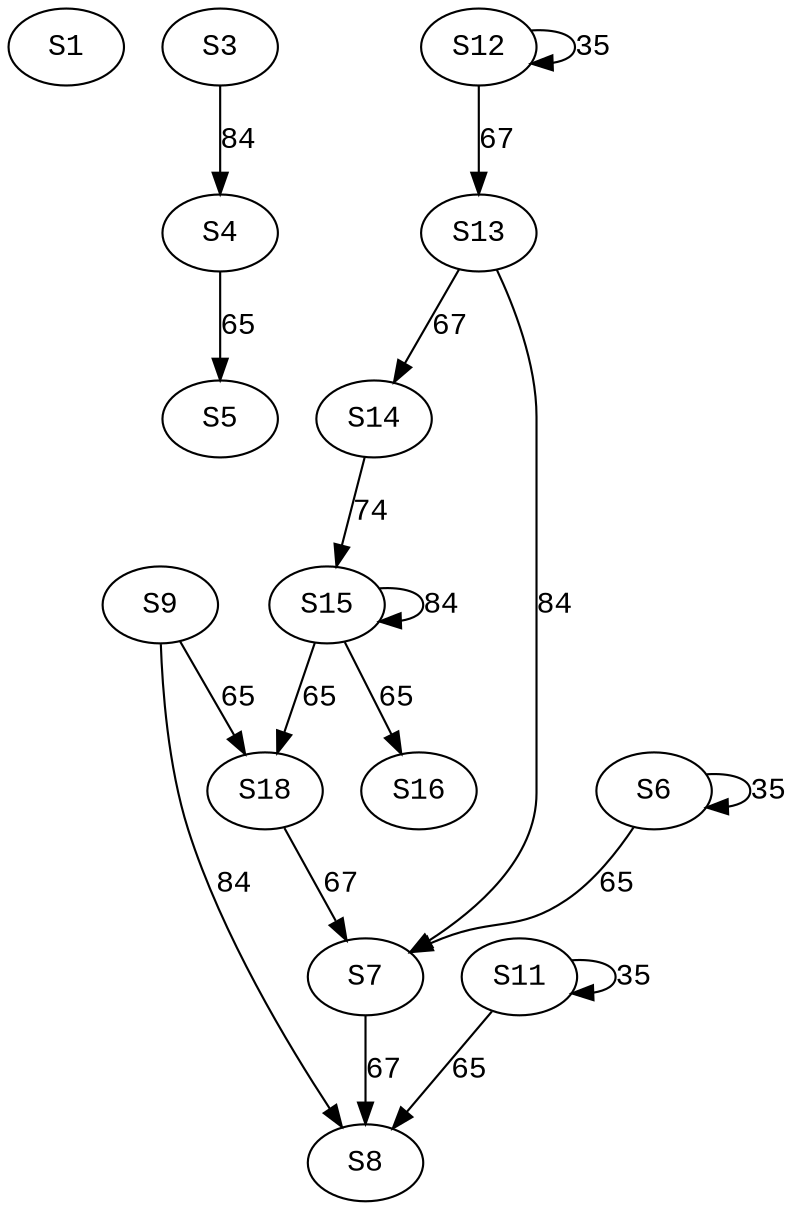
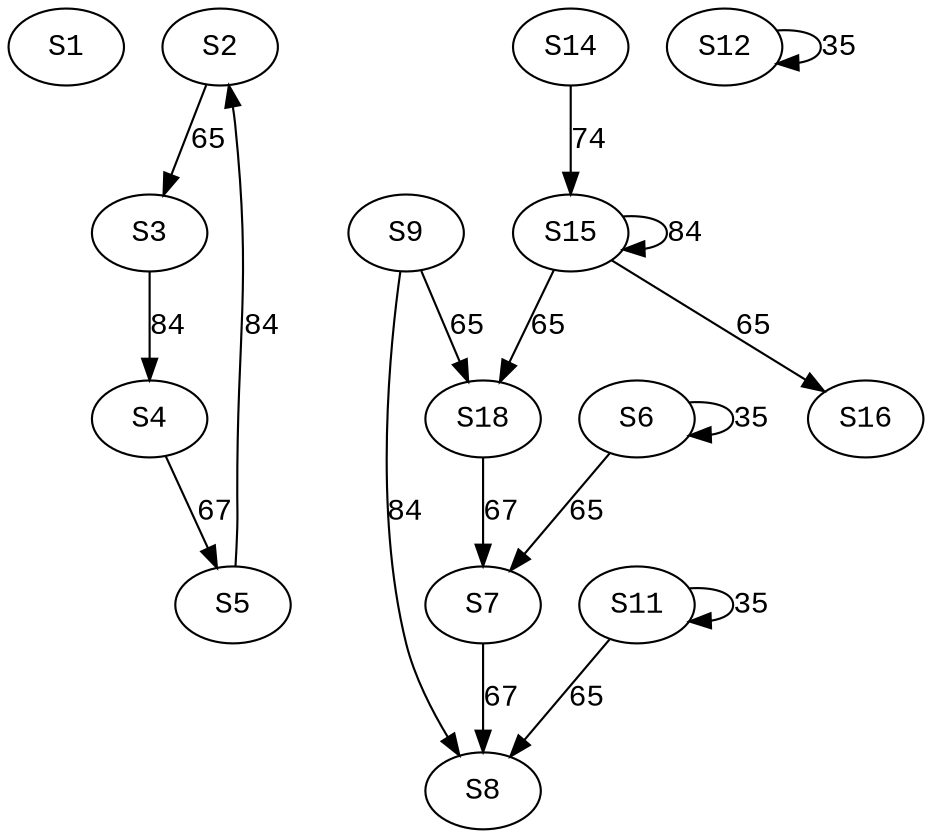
  strict digraph {
    fontname="Liberation Mono"
    node [fontname="Liberation Mono"]
    edge [fontname="Liberation Mono"]
    S1
+   S2
    S3
    S4
    S5
    S6
    S7
    S8
    S9
    n10 [label=S18]
    S11
    S12
-   S13
    S14
    S15
    S16
+   S2 -> S3 [label=65]
    S3 -> S4 [label=84]
-   S4 -> S5 [label=65]
+   S4 -> S5 [label=67]
+   S5 -> S2 [label=84]
    S6 -> S6 [label=35]
    S6 -> S7 [label=65]
    S7 -> S8 [label=67]
    S9 -> S8 [label=84]
    S9 -> n10 [label=65]
    n10 -> S7 [label=67]
    S11 -> S8 [label=65]
    S11 -> S11 [label=35]
    S12 -> S12 [label=35]
-   S12 -> S13 [label=67]
-   S13 -> S7 [label=84]
-   S13 -> S14 [label=67]
    S14 -> S15 [label=74]
    S15 -> n10 [label=65]
    S15 -> S15 [label=84]
    S15 -> S16 [label=65]
  }
